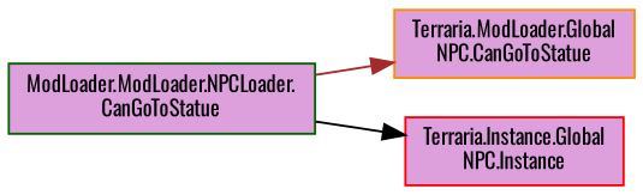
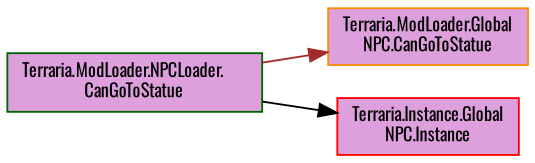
  digraph {
    fontname=Oswald
    rankdir=LR
    node [fillcolor=plum fontname=Oswald fontsize=10 shape=record style=filled]
    edge [fontname=Oswald fontsize=10 labelfontname=Helvetica labelfontsize=10 style=solid]
-   n1 [color=darkgreen fontcolor=black height=0.2 label="ModLoader.ModLoader.NPCLoader.\lCanGoToStatue" width=0.4]
+   n1 [color=darkgreen fontcolor=black height=0.2 label="Terraria.ModLoader.NPCLoader.\lCanGoToStatue" width=0.4]
    n2 [color=darkorange height=0.2 label="Terraria.ModLoader.Global\lNPC.CanGoToStatue" width=0.4]
    n3 [color=red height=0.2 label="Terraria.Instance.Global\lNPC.Instance" width=0.4]
    n1 -> n2 [color=brown]
    n1 -> n3 [color=black]
  }
